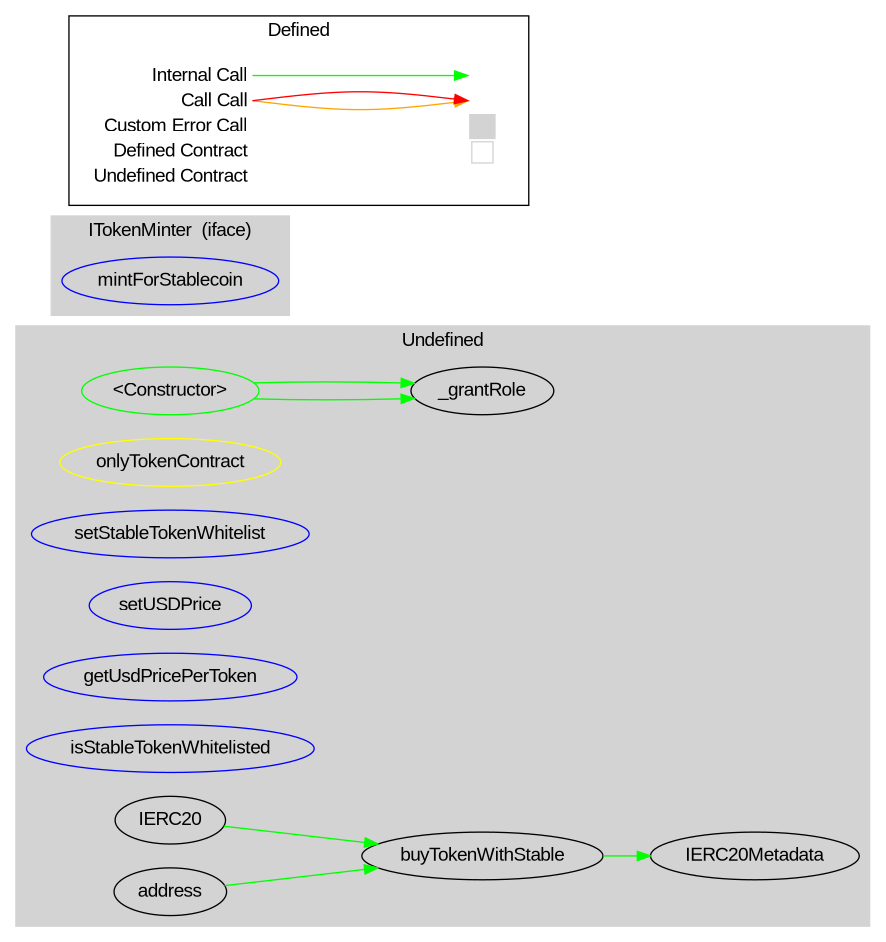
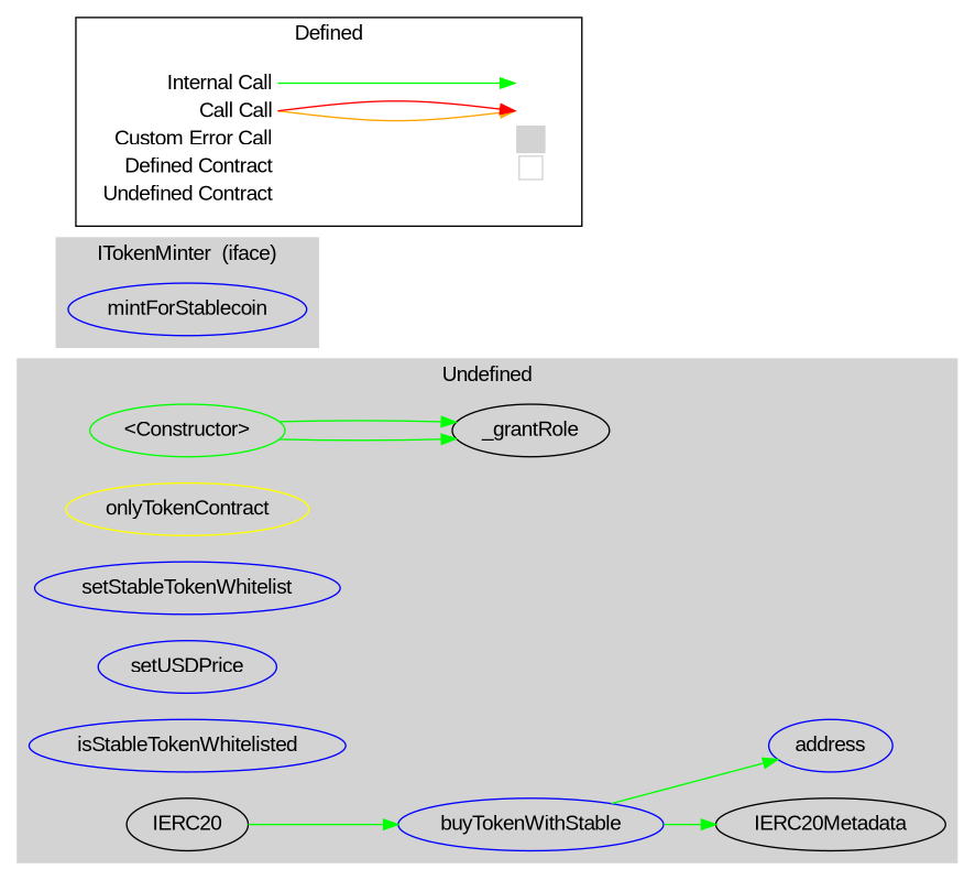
  digraph {
    compound=true
    fontname="Liberation Sans"
    rankdir=LR
    node [fontname="Liberation Sans"]
    edge [color=green fontname="Liberation Sans"]
    n1 [color=green label="<Constructor>"]
    n2 [color=yellow label=onlyTokenContract]
    n3 [color=blue label=setStableTokenWhitelist]
    n4 [color=blue label=setUSDPrice]
-   n5 [color=black label=buyTokenWithStable]
-   n6 [color=blue label=getUsdPricePerToken]
+   n5 [color=blue label=buyTokenWithStable]
    n7 [color=blue label=isStableTokenWhitelisted]
    n8 [label=_grantRole]
    n9 [label=IERC20Metadata]
    n10 [label=IERC20]
-   n11 [label=address]
+   n11 [label=address color=blue]
    n12 [color=blue label=mintForStablecoin]
    n13 [label=<<table border="0" cellpadding="2" cellspacing="0" cellborder="0">   <tr><td align="right" port="i1">Internal Call</td></tr>   <tr><td align="right" port="i2">Call Call</td></tr>   <tr><td align="right" port="i2">Custom Error Call</td></tr>   <tr><td align="right" port="i3">Defined Contract</td></tr>   <tr><td align="right" port="i4">Undefined Contract</td></tr>   </table>> shape=plaintext]
    n14 [label=<<table border="0" cellpadding="2" cellspacing="0" cellborder="0">   <tr><td port="i1">&nbsp;&nbsp;&nbsp;</td></tr>   <tr><td port="i2">&nbsp;&nbsp;&nbsp;</td></tr>   <tr><td port="i3" bgcolor="lightgray">&nbsp;&nbsp;&nbsp;</td></tr>   <tr><td port="i4">     <table border="1" cellborder="0" cellspacing="0" cellpadding="7" color="lightgray">       <tr>        <td></td>       </tr>      </table>   </td></tr>   </table>> shape=plaintext]
    subgraph cluster_1 {
      bgcolor=lightgray
      color=lightgray
      label=Undefined
      style=filled
      n1
      n2
      n3
      n4
      n5
-     n6
      n7
      n8
      n9
      n10
      n11
    }
    subgraph cluster_2 {
      bgcolor=lightgray
      color=lightgray
      label="ITokenMinter  (iface)"
      style=filled
      n12
    }
    subgraph cluster_3 {
      label=Defined
      n13
      n14
    }
    n1 -> n8
    n1 -> n8
    n5 -> n9
-   n11 -> n5
+   n5 -> n11
    n10 -> n5
    n13 -> n14 [headport="i1:w" tailport="i1:e"]
    n13 -> n14 [color=orange headport="i2:w" tailport="i2:e"]
    n13 -> n14 [color=red headport="i2:w" tailport="i2:e"]
  }
